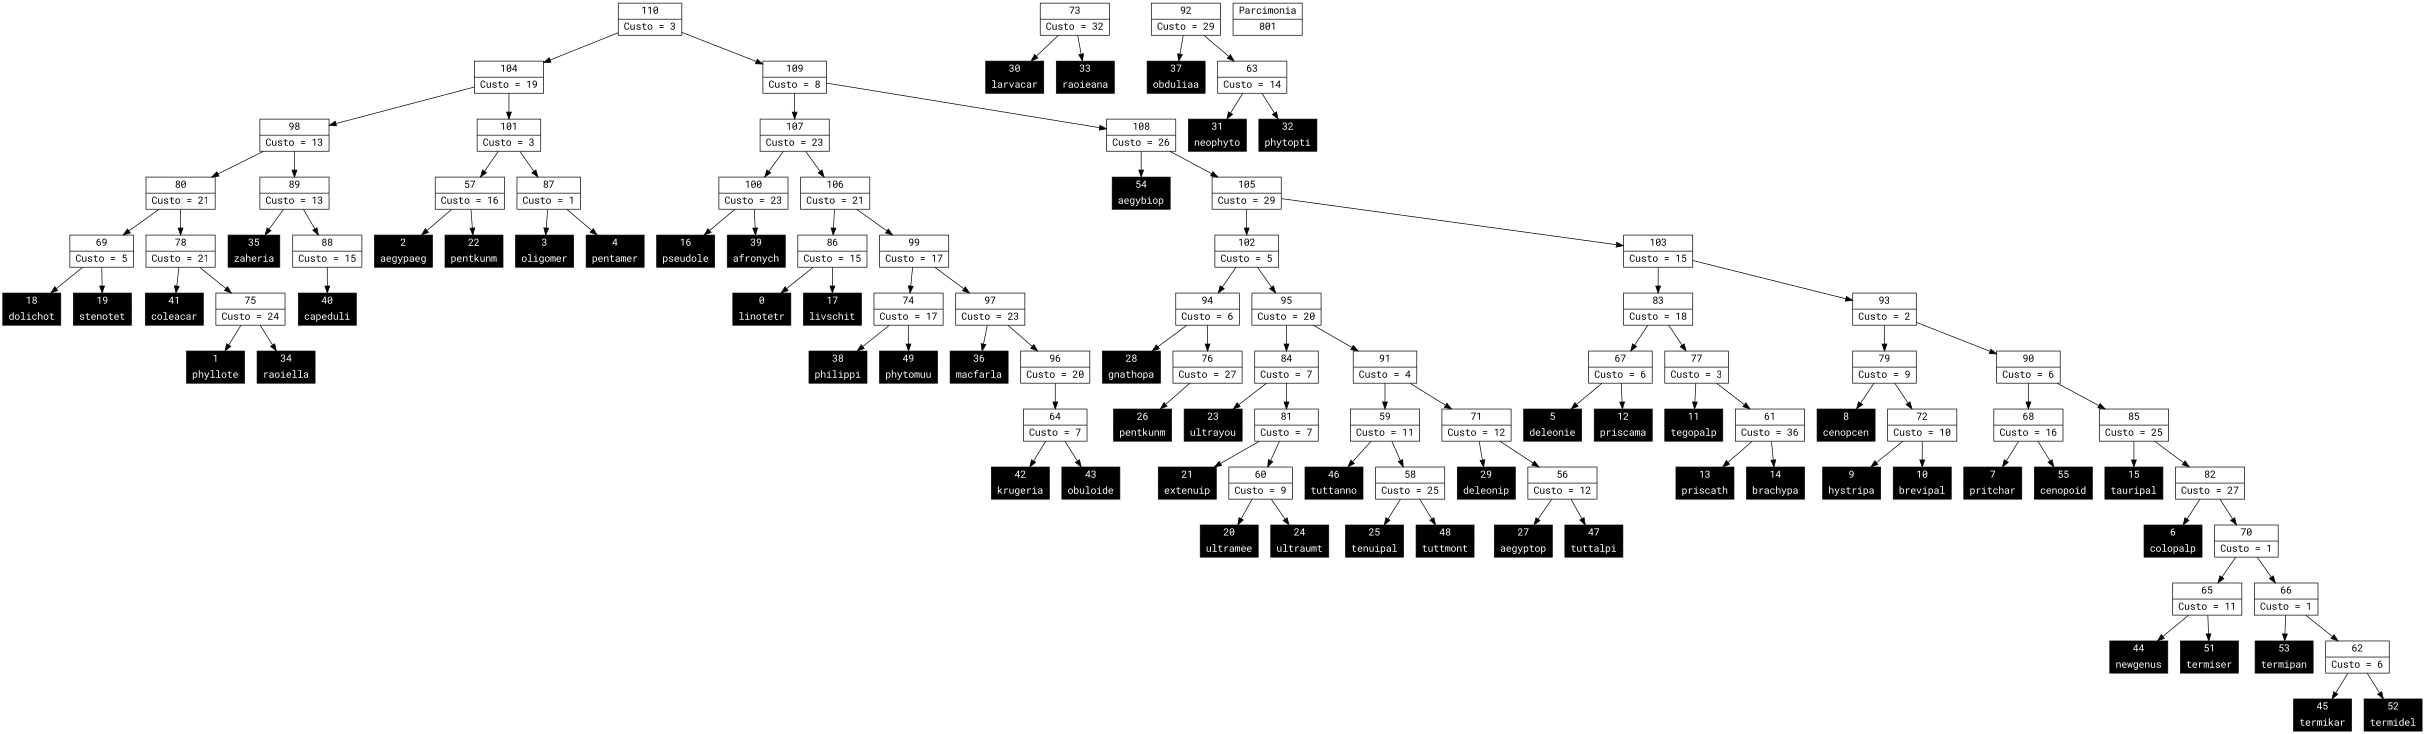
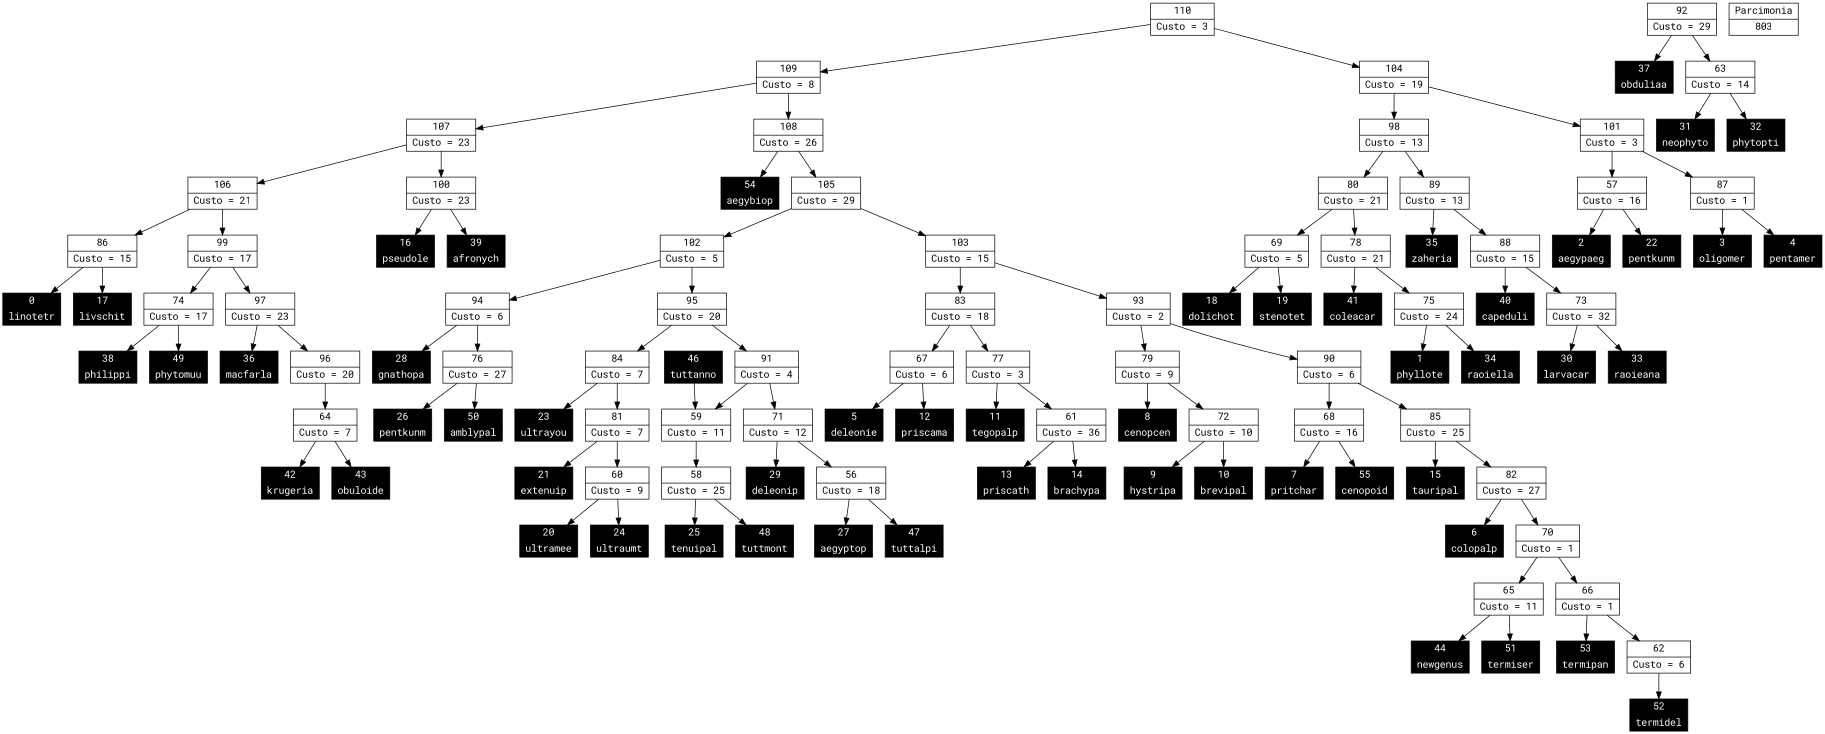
  digraph {
    fontname="Roboto Mono"
    node [fontname="Roboto Mono" shape=record]
    edge [fontname="Roboto Mono"]
    n1 [color=black fontcolor=white fontsize=14 height=0.5 label="{0 | linotetr}" style=filled]
    n2 [color=black fontcolor=white fontsize=14 height=0.5 label="{1 | phyllote}" style=filled]
    n3 [color=black fontcolor=white fontsize=14 height=0.5 label="{2 | aegypaeg}" style=filled]
    n4 [color=black fontcolor=white fontsize=14 height=0.5 label="{3 | oligomer}" style=filled]
    n5 [color=black fontcolor=white fontsize=14 height=0.5 label="{4 | pentamer}" style=filled]
    n6 [color=black fontcolor=white fontsize=14 height=0.5 label="{5 | deleonie}" style=filled]
    n7 [color=black fontcolor=white fontsize=14 height=0.5 label="{6 | colopalp}" style=filled]
    n8 [color=black fontcolor=white fontsize=14 height=0.5 label="{7 | pritchar}" style=filled]
    n9 [color=black fontcolor=white fontsize=14 height=0.5 label="{8 | cenopcen}" style=filled]
    n10 [color=black fontcolor=white fontsize=14 height=0.5 label="{9 | hystripa}" style=filled]
    n11 [color=black fontcolor=white fontsize=14 height=0.5 label="{10 | brevipal}" style=filled]
    n12 [color=black fontcolor=white fontsize=14 height=0.5 label="{11 | tegopalp}" style=filled]
    n13 [color=black fontcolor=white fontsize=14 height=0.5 label="{12 | priscama}" style=filled]
    n14 [color=black fontcolor=white fontsize=14 height=0.5 label="{13 | priscath}" style=filled]
    n15 [color=black fontcolor=white fontsize=14 height=0.5 label="{14 | brachypa}" style=filled]
    n16 [color=black fontcolor=white fontsize=14 height=0.5 label="{15 | tauripal}" style=filled]
    n17 [color=black fontcolor=white fontsize=14 height=0.5 label="{16 | pseudole}" style=filled]
    n18 [color=black fontcolor=white fontsize=14 height=0.5 label="{17 | livschit}" style=filled]
    n19 [color=black fontcolor=white fontsize=14 height=0.5 label="{18 | dolichot}" style=filled]
    n20 [color=black fontcolor=white fontsize=14 height=0.5 label="{19 | stenotet}" style=filled]
    n21 [color=black fontcolor=white fontsize=14 height=0.5 label="{20 | ultramee}" style=filled]
    n22 [color=black fontcolor=white fontsize=14 height=0.5 label="{21 | extenuip}" style=filled]
    n23 [color=black fontcolor=white fontsize=14 height=0.5 label="{22 | pentkunm}" style=filled]
    n24 [color=black fontcolor=white fontsize=14 height=0.5 label="{23 | ultrayou}" style=filled]
    n25 [color=black fontcolor=white fontsize=14 height=0.5 label="{24 | ultraumt}" style=filled]
    n26 [color=black fontcolor=white fontsize=14 height=0.5 label="{25 | tenuipal}" style=filled]
    n27 [color=black fontcolor=white fontsize=14 height=0.5 label="{26 | pentkunm}" style=filled]
    n28 [color=black fontcolor=white fontsize=14 height=0.5 label="{27 | aegyptop}" style=filled]
    n29 [color=black fontcolor=white fontsize=14 height=0.5 label="{28 | gnathopa}" style=filled]
    n30 [color=black fontcolor=white fontsize=14 height=0.5 label="{29 | deleonip}" style=filled]
    n31 [color=black fontcolor=white fontsize=14 height=0.5 label="{30 | larvacar}" style=filled]
    n32 [color=black fontcolor=white fontsize=14 height=0.5 label="{31 | neophyto}" style=filled]
    n33 [color=black fontcolor=white fontsize=14 height=0.5 label="{32 | phytopti}" style=filled]
    n34 [color=black fontcolor=white fontsize=14 height=0.5 label="{33 | raoieana}" style=filled]
    n35 [color=black fontcolor=white fontsize=14 height=0.5 label="{34 | raoiella}" style=filled]
    n36 [color=black fontcolor=white fontsize=14 height=0.5 label="{35 | zaheria}" style=filled]
    n37 [color=black fontcolor=white fontsize=14 height=0.5 label="{36 | macfarla}" style=filled]
    n38 [color=black fontcolor=white fontsize=14 height=0.5 label="{37 | obduliaa}" style=filled]
    n39 [color=black fontcolor=white fontsize=14 height=0.5 label="{38 | philippi}" style=filled]
    n40 [color=black fontcolor=white fontsize=14 height=0.5 label="{39 | afronych}" style=filled]
    n41 [color=black fontcolor=white fontsize=14 height=0.5 label="{40 | capeduli}" style=filled]
    n42 [color=black fontcolor=white fontsize=14 height=0.5 label="{41 | coleacar}" style=filled]
    n43 [color=black fontcolor=white fontsize=14 height=0.5 label="{42 | krugeria}" style=filled]
    n44 [color=black fontcolor=white fontsize=14 height=0.5 label="{43 | obuloide}" style=filled]
    n45 [color=black fontcolor=white fontsize=14 height=0.5 label="{44 | newgenus}" style=filled]
-   n46 [color=black fontcolor=white fontsize=14 height=0.5 label="{45 | termikar}" style=filled]
    n47 [color=black fontcolor=white fontsize=14 height=0.5 label="{46 | tuttanno}" style=filled]
    n48 [color=black fontcolor=white fontsize=14 height=0.5 label="{47 | tuttalpi}" style=filled]
    n49 [color=black fontcolor=white fontsize=14 height=0.5 label="{48 | tuttmont}" style=filled]
    n50 [color=black fontcolor=white fontsize=14 height=0.5 label="{49 | phytomuu}" style=filled]
+   n51 [color=black fontcolor=white fontsize=14 height=0.5 label="{50 | amblypal}" style=filled]
    n52 [color=black fontcolor=white fontsize=14 height=0.5 label="{51 | termiser}" style=filled]
    n53 [color=black fontcolor=white fontsize=14 height=0.5 label="{52 | termidel}" style=filled]
    n54 [color=black fontcolor=white fontsize=14 height=0.5 label="{53 | termipan}" style=filled]
    n55 [color=black fontcolor=white fontsize=14 height=0.5 label="{54 | aegybiop}" style=filled]
    n56 [color=black fontcolor=white fontsize=14 height=0.5 label="{55 | cenopoid}" style=filled]
-   n57 [label="{56|Custo = 12}"]
+   n57 [label="{56|Custo = 18}"]
    n58 [label="{57|Custo = 16}"]
    n59 [label="{58|Custo = 25}"]
    n60 [label="{59|Custo = 11}"]
    n61 [label="{60|Custo = 9}"]
    n62 [label="{61|Custo = 36}"]
    n63 [label="{62|Custo = 6}"]
    n64 [label="{63|Custo = 14}"]
    n65 [label="{64|Custo = 7}"]
    n66 [label="{65|Custo = 11}"]
    n67 [label="{66|Custo = 1}"]
    n68 [label="{67|Custo = 6}"]
    n69 [label="{68|Custo = 16}"]
    n70 [label="{69|Custo = 5}"]
    n71 [label="{70|Custo = 1}"]
    n72 [label="{71|Custo = 12}"]
    n73 [label="{72|Custo = 10}"]
    n74 [label="{73|Custo = 32}"]
    n75 [label="{74|Custo = 17}"]
    n76 [label="{75|Custo = 24}"]
    n77 [label="{76|Custo = 27}"]
    n78 [label="{77|Custo = 3}"]
    n79 [label="{78|Custo = 21}"]
    n80 [label="{79|Custo = 9}"]
    n81 [label="{80|Custo = 21}"]
    n82 [label="{81|Custo = 7}"]
    n83 [label="{82|Custo = 27}"]
    n84 [label="{83|Custo = 18}"]
    n85 [label="{84|Custo = 7}"]
    n86 [label="{85|Custo = 25}"]
    n87 [label="{86|Custo = 15}"]
    n88 [label="{87|Custo = 1}"]
    n89 [label="{88|Custo = 15}"]
    n90 [label="{89|Custo = 13}"]
    n91 [label="{90|Custo = 6}"]
    n92 [label="{91|Custo = 4}"]
    n93 [label="{92|Custo = 29}"]
    n94 [label="{93|Custo = 2}"]
    n95 [label="{94|Custo = 6}"]
    n96 [label="{95|Custo = 20}"]
    n97 [label="{96|Custo = 20}"]
    n98 [label="{97|Custo = 23}"]
    n99 [label="{98|Custo = 13}"]
    n100 [label="{99|Custo = 17}"]
    n101 [label="{100|Custo = 23}"]
    n102 [label="{101|Custo = 3}"]
    n103 [label="{102|Custo = 5}"]
    n104 [label="{103|Custo = 15}"]
    n105 [label="{104|Custo = 19}"]
    n106 [label="{105|Custo = 29}"]
    n107 [label="{106|Custo = 21}"]
    n108 [label="{107|Custo = 23}"]
    n109 [label="{108|Custo = 26}"]
    n110 [label="{109|Custo = 8}"]
    n111 [label="{110|Custo = 3}"]
-   n112 [label="{Parcimonia|801}"]
+   n112 [label="{Parcimonia|803}"]
    n57 -> n28
    n57 -> n48
    n58 -> n3
    n58 -> n23
    n59 -> n26
    n59 -> n49
-   n60 -> n47
+   n47 -> n60
    n60 -> n59
    n61 -> n21
    n61 -> n25
    n62 -> n14
    n62 -> n15
-   n63 -> n46
    n63 -> n53
    n64 -> n32
    n64 -> n33
    n65 -> n43
    n65 -> n44
    n66 -> n45
    n66 -> n52
    n67 -> n54
    n67 -> n63
    n68 -> n6
    n68 -> n13
    n69 -> n8
    n69 -> n56
    n70 -> n19
    n70 -> n20
    n71 -> n66
    n71 -> n67
    n72 -> n30
    n72 -> n57
    n73 -> n10
    n73 -> n11
    n74 -> n31
    n74 -> n34
    n75 -> n39
    n75 -> n50
    n76 -> n2
    n76 -> n35
    n77 -> n27
+   n77 -> n51
    n78 -> n12
    n78 -> n62
    n79 -> n42
    n79 -> n76
    n80 -> n9
    n80 -> n73
    n81 -> n70
    n81 -> n79
    n82 -> n22
    n82 -> n61
    n83 -> n7
    n83 -> n71
    n84 -> n68
    n84 -> n78
    n85 -> n24
    n85 -> n82
    n86 -> n16
    n86 -> n83
    n87 -> n1
    n87 -> n18
    n88 -> n4
    n88 -> n5
    n89 -> n41
+   n89 -> n74
    n90 -> n36
    n90 -> n89
    n91 -> n69
    n91 -> n86
    n92 -> n60
    n92 -> n72
    n93 -> n38
    n93 -> n64
    n94 -> n80
    n94 -> n91
    n95 -> n29
    n95 -> n77
    n96 -> n85
    n96 -> n92
    n97 -> n65
    n98 -> n37
    n98 -> n97
    n99 -> n81
    n99 -> n90
    n100 -> n75
    n100 -> n98
    n101 -> n17
    n101 -> n40
    n102 -> n58
    n102 -> n88
    n103 -> n95
    n103 -> n96
    n104 -> n84
    n104 -> n94
    n105 -> n99
    n105 -> n102
    n106 -> n103
    n106 -> n104
    n107 -> n87
    n107 -> n100
    n108 -> n101
    n108 -> n107
    n109 -> n55
    n109 -> n106
    n110 -> n108
    n110 -> n109
    n111 -> n105
    n111 -> n110
  }
